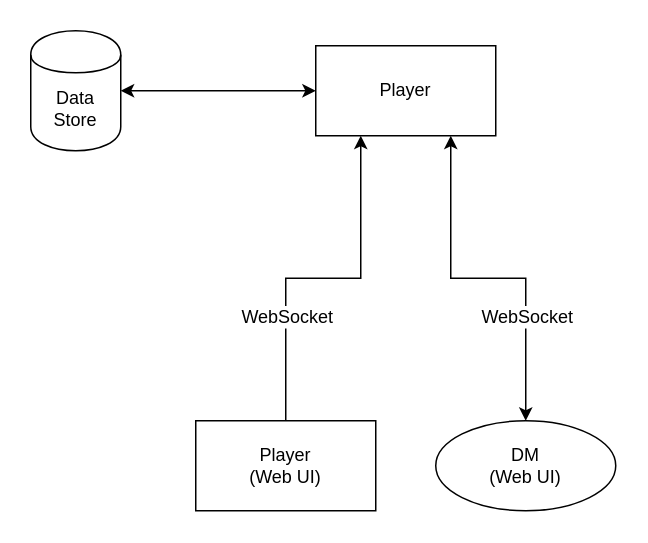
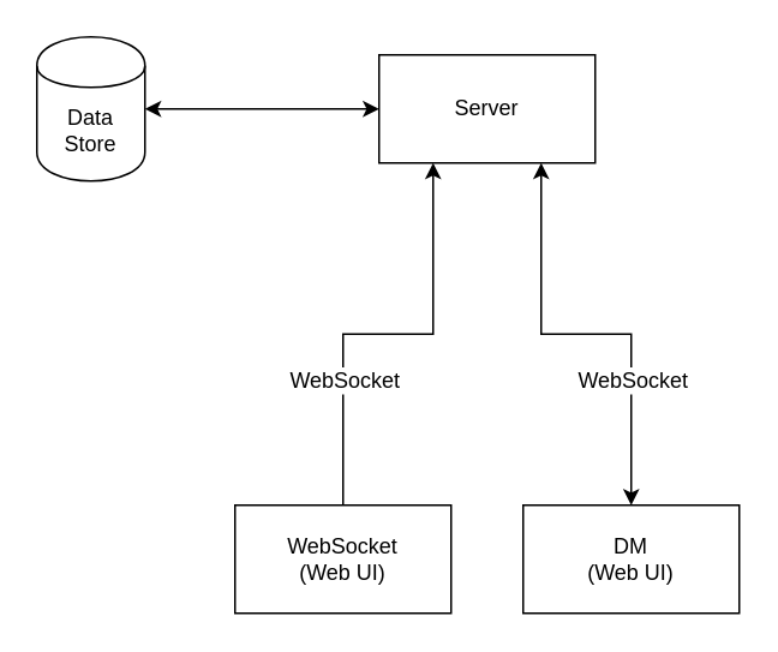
  <mxCell id="0" />
  <mxCell id="1" parent="0" />
- <mxCell id="2" value="DM&lt;br&gt;(Web UI)&lt;br&gt;" style="ellipse;whiteSpace=wrap;html=1;" vertex="1" parent="1"><mxGeometry x="290" y="280" width="120" height="60" as="geometry" /></mxCell>
- <mxCell id="3" value="Player&lt;br&gt;(Web UI)&lt;br&gt;" style="rounded=0;whiteSpace=wrap;html=1;" vertex="1" parent="1"><mxGeometry x="130" y="280" width="120" height="60" as="geometry" /></mxCell>
+ <mxCell id="2" value="DM&lt;br&gt;(Web UI)&lt;br&gt;" style="rounded=0;whiteSpace=wrap;html=1;" vertex="1" parent="1"><mxGeometry x="290" y="280" width="120" height="60" as="geometry" /></mxCell>
+ <mxCell id="3" value="WebSocket&lt;br&gt;(Web UI)&lt;br&gt;" style="rounded=0;whiteSpace=wrap;html=1;" vertex="1" parent="1"><mxGeometry x="130" y="280" width="120" height="60" as="geometry" /></mxCell>
  <mxCell id="4" style="edgeStyle=orthogonalEdgeStyle;rounded=0;orthogonalLoop=1;jettySize=auto;html=1;exitX=1;exitY=0.5;exitDx=0;exitDy=0;entryX=0;entryY=0.5;entryDx=0;entryDy=0;startArrow=classic;startFill=1;" edge="1" parent="1" source="5" target="10"><mxGeometry relative="1" as="geometry" /></mxCell>
  <mxCell id="5" value="Data&lt;br&gt;Store&lt;br&gt;" style="shape=cylinder;whiteSpace=wrap;html=1;boundedLbl=1;backgroundOutline=1;" vertex="1" parent="1"><mxGeometry x="20" y="20" width="60" height="80" as="geometry" /></mxCell>
  <mxCell id="6" style="edgeStyle=orthogonalEdgeStyle;rounded=0;orthogonalLoop=1;jettySize=auto;html=1;exitX=0.25;exitY=1;exitDx=0;exitDy=0;entryX=0.5;entryY=0;entryDx=0;entryDy=0;startArrow=classic;startFill=1;endArrow=none;" edge="1" parent="1" source="10" target="3"><mxGeometry relative="1" as="geometry" /></mxCell>
  <mxCell id="7" value="WebSocket" style="text;html=1;resizable=0;points=[];align=center;verticalAlign=middle;labelBackgroundColor=#ffffff;" vertex="1" connectable="0" parent="6"><mxGeometry x="-0.433" y="-1" relative="1" as="geometry"><mxPoint x="-49" y="52" as="offset" /></mxGeometry></mxCell>
  <mxCell id="8" style="edgeStyle=orthogonalEdgeStyle;rounded=0;orthogonalLoop=1;jettySize=auto;html=1;exitX=0.75;exitY=1;exitDx=0;exitDy=0;entryX=0.5;entryY=0;entryDx=0;entryDy=0;startArrow=classic;startFill=1;" edge="1" parent="1" source="10" target="2"><mxGeometry relative="1" as="geometry" /></mxCell>
  <mxCell id="9" value="WebSocket" style="text;html=1;resizable=0;points=[];align=center;verticalAlign=middle;labelBackgroundColor=#ffffff;" vertex="1" connectable="0" parent="8"><mxGeometry x="-0.4" relative="1" as="geometry"><mxPoint x="50" y="48" as="offset" /></mxGeometry></mxCell>
- <mxCell id="10" value="Player" style="rounded=0;whiteSpace=wrap;html=1;" vertex="1" parent="1"><mxGeometry x="210" y="30" width="120" height="60" as="geometry" /></mxCell>
+ <mxCell id="10" value="Server" style="rounded=0;whiteSpace=wrap;html=1;" vertex="1" parent="1"><mxGeometry x="210" y="30" width="120" height="60" as="geometry" /></mxCell>
